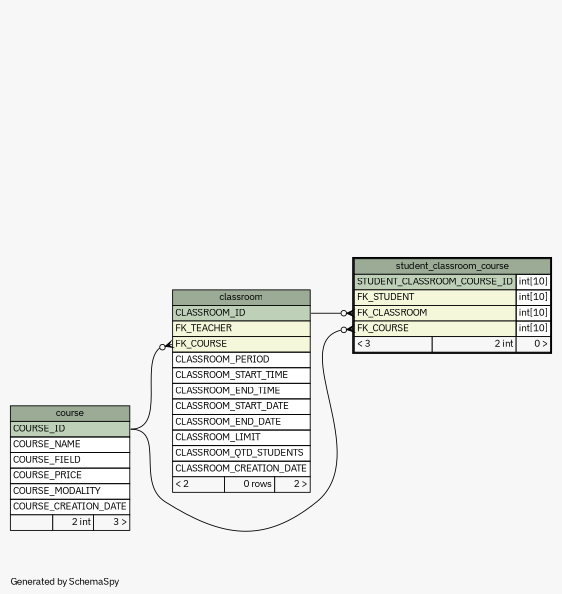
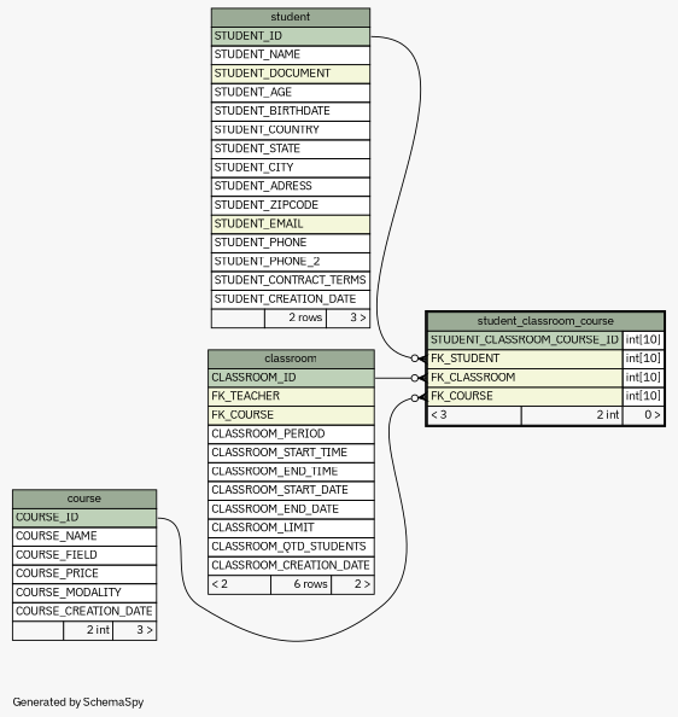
  digraph {
    bgcolor="#f7f7f7"
    fontname="IBM Plex Sans"
    fontsize=11
    label="\nGenerated by SchemaSpy"
    labeljust=l
    nodesep=0.18
    rankdir=RL
    ranksep=0.46
    node [fontname="IBM Plex Sans" fontsize=11 shape=plaintext]
    edge [arrowhead=none arrowsize=0.8 arrowtail=crowodot dir=back fontname="IBM Plex Sans" headport="COURSE_ID:e" tailport="FK_COURSE:w"]
-   n1 [label=<     <TABLE BORDER="0" CELLBORDER="1" CELLSPACING="0" BGCOLOR="#ffffff">       <TR><TD COLSPAN="3" BGCOLOR="#9bab96" ALIGN="CENTER">classroom</TD></TR>       <TR><TD PORT="CLASSROOM_ID" COLSPAN="3" BGCOLOR="#bed1b8" ALIGN="LEFT">CLASSROOM_ID</TD></TR>       <TR><TD PORT="FK_TEACHER" COLSPAN="3" BGCOLOR="#f4f7da" ALIGN="LEFT">FK_TEACHER</TD></TR>       <TR><TD PORT="FK_COURSE" COLSPAN="3" BGCOLOR="#f4f7da" ALIGN="LEFT">FK_COURSE</TD></TR>       <TR><TD PORT="CLASSROOM_PERIOD" COLSPAN="3" ALIGN="LEFT">CLASSROOM_PERIOD</TD></TR>       <TR><TD PORT="CLASSROOM_START_TIME" COLSPAN="3" ALIGN="LEFT">CLASSROOM_START_TIME</TD></TR>       <TR><TD PORT="CLASSROOM_END_TIME" COLSPAN="3" ALIGN="LEFT">CLASSROOM_END_TIME</TD></TR>       <TR><TD PORT="CLASSROOM_START_DATE" COLSPAN="3" ALIGN="LEFT">CLASSROOM_START_DATE</TD></TR>       <TR><TD PORT="CLASSROOM_END_DATE" COLSPAN="3" ALIGN="LEFT">CLASSROOM_END_DATE</TD></TR>       <TR><TD PORT="CLASSROOM_LIMIT" COLSPAN="3" ALIGN="LEFT">CLASSROOM_LIMIT</TD></TR>       <TR><TD PORT="CLASSROOM_QTD_STUDENTS" COLSPAN="3" ALIGN="LEFT">CLASSROOM_QTD_STUDENTS</TD></TR>       <TR><TD PORT="CLASSROOM_CREATION_DATE" COLSPAN="3" ALIGN="LEFT">CLASSROOM_CREATION_DATE</TD></TR>       <TR><TD ALIGN="LEFT" BGCOLOR="#f7f7f7">&lt; 2</TD><TD ALIGN="RIGHT" BGCOLOR="#f7f7f7">0 rows</TD><TD ALIGN="RIGHT" BGCOLOR="#f7f7f7">2 &gt;</TD></TR>     </TABLE>>]
+   n1 [label=<     <TABLE BORDER="0" CELLBORDER="1" CELLSPACING="0" BGCOLOR="#ffffff">       <TR><TD COLSPAN="3" BGCOLOR="#9bab96" ALIGN="CENTER">classroom</TD></TR>       <TR><TD PORT="CLASSROOM_ID" COLSPAN="3" BGCOLOR="#bed1b8" ALIGN="LEFT">CLASSROOM_ID</TD></TR>       <TR><TD PORT="FK_TEACHER" COLSPAN="3" BGCOLOR="#f4f7da" ALIGN="LEFT">FK_TEACHER</TD></TR>       <TR><TD PORT="FK_COURSE" COLSPAN="3" BGCOLOR="#f4f7da" ALIGN="LEFT">FK_COURSE</TD></TR>       <TR><TD PORT="CLASSROOM_PERIOD" COLSPAN="3" ALIGN="LEFT">CLASSROOM_PERIOD</TD></TR>       <TR><TD PORT="CLASSROOM_START_TIME" COLSPAN="3" ALIGN="LEFT">CLASSROOM_START_TIME</TD></TR>       <TR><TD PORT="CLASSROOM_END_TIME" COLSPAN="3" ALIGN="LEFT">CLASSROOM_END_TIME</TD></TR>       <TR><TD PORT="CLASSROOM_START_DATE" COLSPAN="3" ALIGN="LEFT">CLASSROOM_START_DATE</TD></TR>       <TR><TD PORT="CLASSROOM_END_DATE" COLSPAN="3" ALIGN="LEFT">CLASSROOM_END_DATE</TD></TR>       <TR><TD PORT="CLASSROOM_LIMIT" COLSPAN="3" ALIGN="LEFT">CLASSROOM_LIMIT</TD></TR>       <TR><TD PORT="CLASSROOM_QTD_STUDENTS" COLSPAN="3" ALIGN="LEFT">CLASSROOM_QTD_STUDENTS</TD></TR>       <TR><TD PORT="CLASSROOM_CREATION_DATE" COLSPAN="3" ALIGN="LEFT">CLASSROOM_CREATION_DATE</TD></TR>       <TR><TD ALIGN="LEFT" BGCOLOR="#f7f7f7">&lt; 2</TD><TD ALIGN="RIGHT" BGCOLOR="#f7f7f7">6 rows</TD><TD ALIGN="RIGHT" BGCOLOR="#f7f7f7">2 &gt;</TD></TR>     </TABLE>>]
    n2 [label=<     <TABLE BORDER="0" CELLBORDER="1" CELLSPACING="0" BGCOLOR="#ffffff">       <TR><TD COLSPAN="3" BGCOLOR="#9bab96" ALIGN="CENTER">course</TD></TR>       <TR><TD PORT="COURSE_ID" COLSPAN="3" BGCOLOR="#bed1b8" ALIGN="LEFT">COURSE_ID</TD></TR>       <TR><TD PORT="COURSE_NAME" COLSPAN="3" ALIGN="LEFT">COURSE_NAME</TD></TR>       <TR><TD PORT="COURSE_FIELD" COLSPAN="3" ALIGN="LEFT">COURSE_FIELD</TD></TR>       <TR><TD PORT="COURSE_PRICE" COLSPAN="3" ALIGN="LEFT">COURSE_PRICE</TD></TR>       <TR><TD PORT="COURSE_MODALITY" COLSPAN="3" ALIGN="LEFT">COURSE_MODALITY</TD></TR>       <TR><TD PORT="COURSE_CREATION_DATE" COLSPAN="3" ALIGN="LEFT">COURSE_CREATION_DATE</TD></TR>       <TR><TD ALIGN="LEFT" BGCOLOR="#f7f7f7">  </TD><TD ALIGN="RIGHT" BGCOLOR="#f7f7f7">2 int</TD><TD ALIGN="RIGHT" BGCOLOR="#f7f7f7">3 &gt;</TD></TR>     </TABLE>>]
    n3 [label=<     <TABLE BORDER="2" CELLBORDER="1" CELLSPACING="0" BGCOLOR="#ffffff">       <TR><TD COLSPAN="3" BGCOLOR="#9bab96" ALIGN="CENTER">student_classroom_course</TD></TR>       <TR><TD PORT="STUDENT_CLASSROOM_COURSE_ID" COLSPAN="2" BGCOLOR="#bed1b8" ALIGN="LEFT">STUDENT_CLASSROOM_COURSE_ID</TD><TD PORT="STUDENT_CLASSROOM_COURSE_ID.type" ALIGN="LEFT">int[10]</TD></TR>       <TR><TD PORT="FK_STUDENT" COLSPAN="2" BGCOLOR="#f4f7da" ALIGN="LEFT">FK_STUDENT</TD><TD PORT="FK_STUDENT.type" ALIGN="LEFT">int[10]</TD></TR>       <TR><TD PORT="FK_CLASSROOM" COLSPAN="2" BGCOLOR="#f4f7da" ALIGN="LEFT">FK_CLASSROOM</TD><TD PORT="FK_CLASSROOM.type" ALIGN="LEFT">int[10]</TD></TR>       <TR><TD PORT="FK_COURSE" COLSPAN="2" BGCOLOR="#f4f7da" ALIGN="LEFT">FK_COURSE</TD><TD PORT="FK_COURSE.type" ALIGN="LEFT">int[10]</TD></TR>       <TR><TD ALIGN="LEFT" BGCOLOR="#f7f7f7">&lt; 3</TD><TD ALIGN="RIGHT" BGCOLOR="#f7f7f7">2 int</TD><TD ALIGN="RIGHT" BGCOLOR="#f7f7f7">0 &gt;</TD></TR>     </TABLE>>]
-   n1 -> n2
+   n4 [label=<     <TABLE BORDER="0" CELLBORDER="1" CELLSPACING="0" BGCOLOR="#ffffff">       <TR><TD COLSPAN="3" BGCOLOR="#9bab96" ALIGN="CENTER">student</TD></TR>       <TR><TD PORT="STUDENT_ID" COLSPAN="3" BGCOLOR="#bed1b8" ALIGN="LEFT">STUDENT_ID</TD></TR>       <TR><TD PORT="STUDENT_NAME" COLSPAN="3" ALIGN="LEFT">STUDENT_NAME</TD></TR>       <TR><TD PORT="STUDENT_DOCUMENT" COLSPAN="3" BGCOLOR="#f4f7da" ALIGN="LEFT">STUDENT_DOCUMENT</TD></TR>       <TR><TD PORT="STUDENT_AGE" COLSPAN="3" ALIGN="LEFT">STUDENT_AGE</TD></TR>       <TR><TD PORT="STUDENT_BIRTHDATE" COLSPAN="3" ALIGN="LEFT">STUDENT_BIRTHDATE</TD></TR>       <TR><TD PORT="STUDENT_COUNTRY" COLSPAN="3" ALIGN="LEFT">STUDENT_COUNTRY</TD></TR>       <TR><TD PORT="STUDENT_STATE" COLSPAN="3" ALIGN="LEFT">STUDENT_STATE</TD></TR>       <TR><TD PORT="STUDENT_CITY" COLSPAN="3" ALIGN="LEFT">STUDENT_CITY</TD></TR>       <TR><TD PORT="STUDENT_ADRESS" COLSPAN="3" ALIGN="LEFT">STUDENT_ADRESS</TD></TR>       <TR><TD PORT="STUDENT_ZIPCODE" COLSPAN="3" ALIGN="LEFT">STUDENT_ZIPCODE</TD></TR>       <TR><TD PORT="STUDENT_EMAIL" COLSPAN="3" BGCOLOR="#f4f7da" ALIGN="LEFT">STUDENT_EMAIL</TD></TR>       <TR><TD PORT="STUDENT_PHONE" COLSPAN="3" ALIGN="LEFT">STUDENT_PHONE</TD></TR>       <TR><TD PORT="STUDENT_PHONE_2" COLSPAN="3" ALIGN="LEFT">STUDENT_PHONE_2</TD></TR>       <TR><TD PORT="STUDENT_CONTRACT_TERMS" COLSPAN="3" ALIGN="LEFT">STUDENT_CONTRACT_TERMS</TD></TR>       <TR><TD PORT="STUDENT_CREATION_DATE" COLSPAN="3" ALIGN="LEFT">STUDENT_CREATION_DATE</TD></TR>       <TR><TD ALIGN="LEFT" BGCOLOR="#f7f7f7">  </TD><TD ALIGN="RIGHT" BGCOLOR="#f7f7f7">2 rows</TD><TD ALIGN="RIGHT" BGCOLOR="#f7f7f7">3 &gt;</TD></TR>     </TABLE>>]
    n3 -> n1 [headport="CLASSROOM_ID:e" tailport="FK_CLASSROOM:w"]
    n3 -> n2
+   n3 -> n4 [headport="STUDENT_ID:e" tailport="FK_STUDENT:w"]
  }
